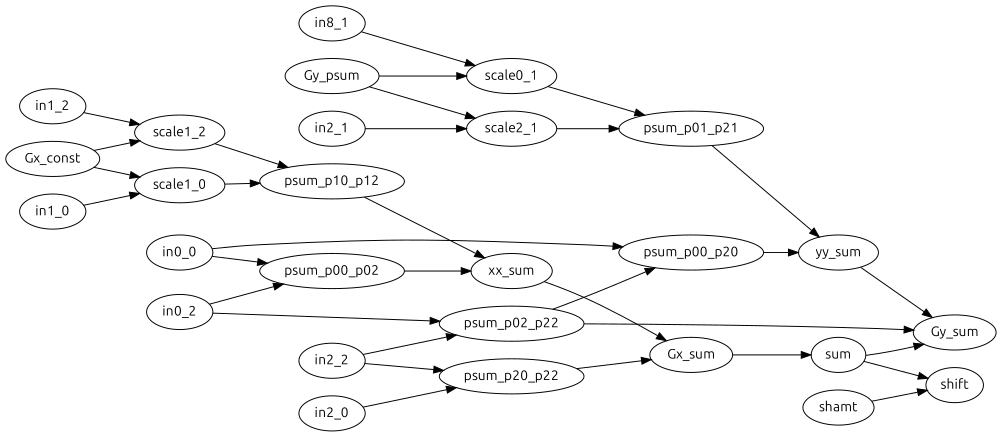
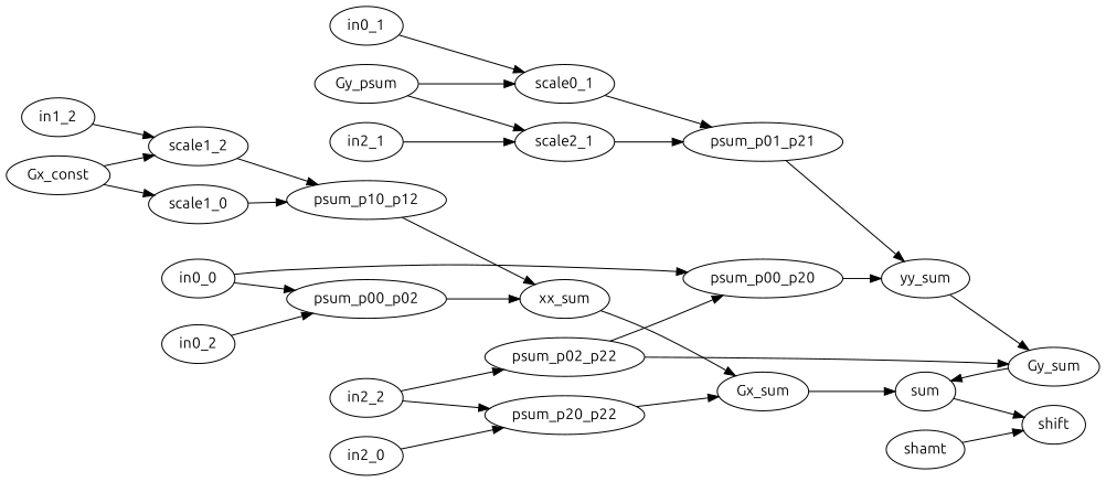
  digraph {
    fontname=Ubuntu
    rankdir=LR
    node [fontname=Ubuntu opcode=input]
    edge [fontname=Ubuntu operand=0]
    psum_p00_p02 [opcode=sub]
    in0_0
    psum_p00_p20 [opcode=sub]
    xx_sum [opcode=add]
    yy_sum [opcode=add]
    scale0_1 [opcode=shl]
-   in0_1 [label=in8_1]
+   in0_1
    psum_p01_p21 [opcode=sub]
    in0_2
    psum_p02_p22 [opcode=sub]
    Gy_sum [opcode=add]
    scale1_0 [opcode=shl]
-   in1_0
    psum_p10_p12 [opcode=sub]
    scale1_2 [opcode=shl]
    in1_2
    psum_p20_p22 [opcode=sub]
    in2_0
    Gx_sum [opcode=add]
    scale2_1 [opcode=shl]
    in2_1
    in2_2
    Gx_const [opcode=const value=1]
    sum [opcode=add]
    n25 [label=Gy_psum opcode=const value=1]
    shift [opcode=shra]
    shamt [opcode=const value=4]
    psum_p00_p02 -> xx_sum
    in0_0 -> psum_p00_p02 [operand=1]
    in0_0 -> psum_p00_p20
    psum_p00_p20 -> yy_sum
    xx_sum -> Gx_sum
    yy_sum -> Gy_sum
    scale0_1 -> psum_p01_p21
    in0_1 -> scale0_1
    psum_p01_p21 -> yy_sum [operand=1]
    in0_2 -> psum_p00_p02
-   in0_2 -> psum_p02_p22
    psum_p02_p22 -> psum_p00_p20 [operand=1]
    psum_p02_p22 -> Gy_sum [operand=1]
-   sum -> Gy_sum [operand=1]
+   Gy_sum -> sum [operand=1]
    scale1_0 -> psum_p10_p12 [operand=1]
-   in1_0 -> scale1_0
    psum_p10_p12 -> xx_sum [operand=1]
    scale1_2 -> psum_p10_p12
    in1_2 -> scale1_2
    psum_p20_p22 -> Gx_sum [operand=1]
    in2_0 -> psum_p20_p22 [operand=1]
    Gx_sum -> sum
    scale2_1 -> psum_p01_p21 [operand=1]
    in2_1 -> scale2_1
    in2_2 -> psum_p02_p22 [operand=1]
    in2_2 -> psum_p20_p22
    Gx_const -> scale1_0 [operand=1]
    Gx_const -> scale1_2 [operand=1]
    sum -> shift
    n25 -> scale0_1 [operand=1]
    n25 -> scale2_1 [operand=1]
    shamt -> shift [operand=1]
  }
